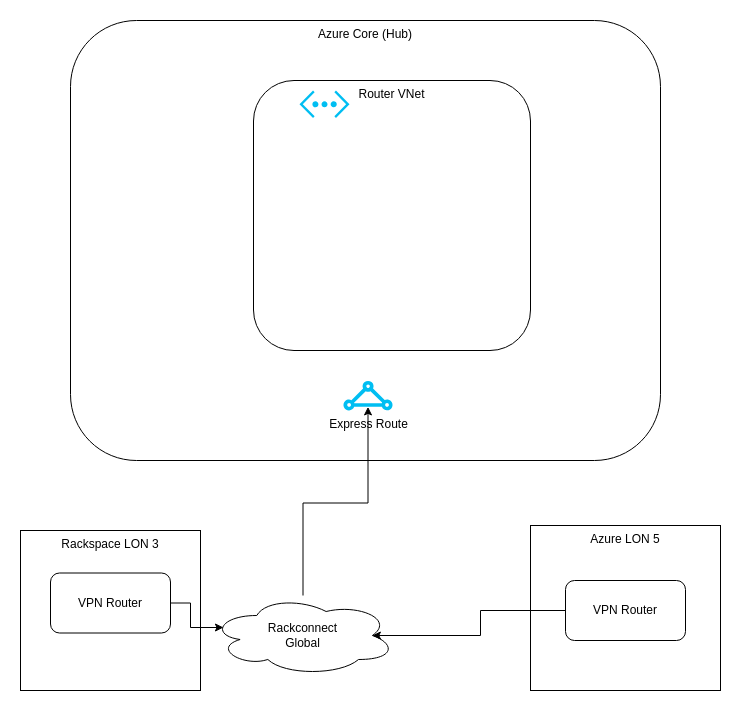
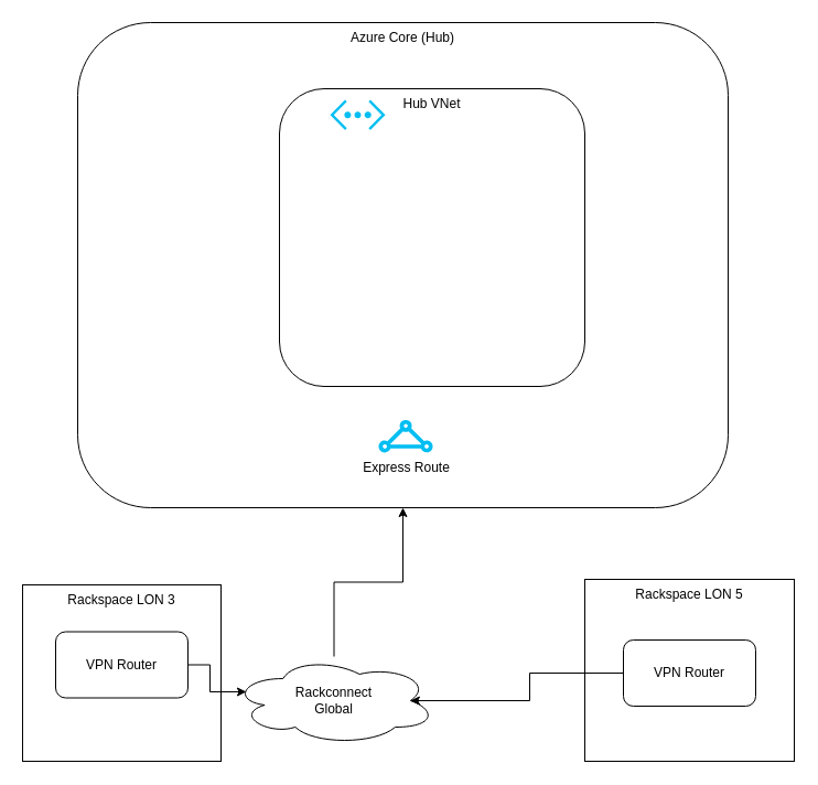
  <mxCell id="0" />
  <mxCell id="1" parent="0" />
  <mxCell id="2" value="Azure Core (Hub)" style="rounded=1;whiteSpace=wrap;html=1;verticalAlign=top;" vertex="1" parent="1"><mxGeometry x="70" y="20" width="590" height="440" as="geometry" /></mxCell>
  <mxCell id="3" value="Rackspace LON 3" style="rounded=0;whiteSpace=wrap;html=1;verticalAlign=top;" vertex="1" parent="1"><mxGeometry x="20" y="530" width="180" height="160" as="geometry" /></mxCell>
- <mxCell id="4" value="Azure LON 5" style="rounded=0;whiteSpace=wrap;html=1;verticalAlign=top;" vertex="1" parent="1"><mxGeometry x="530" y="525" width="190" height="165" as="geometry" /></mxCell>
- <mxCell id="5" style="edgeStyle=orthogonalEdgeStyle;rounded=0;orthogonalLoop=1;jettySize=auto;html=1;entryX=0.5;entryY=0.88;entryDx=0;entryDy=0;entryPerimeter=0;" edge="1" parent="1" source="6" target="11"><mxGeometry relative="1" as="geometry" /></mxCell>
+ <mxCell id="4" value="Rackspace LON 5" style="rounded=0;whiteSpace=wrap;html=1;verticalAlign=top;" vertex="1" parent="1"><mxGeometry x="530" y="525" width="190" height="165" as="geometry" /></mxCell>
+ <mxCell id="5" style="edgeStyle=orthogonalEdgeStyle;rounded=0;orthogonalLoop=1;jettySize=auto;html=1;" edge="1" parent="1" source="6" target="2"><mxGeometry relative="1" as="geometry" /></mxCell>
  <mxCell id="6" value="&lt;div&gt;Rackconnect &lt;br&gt;&lt;/div&gt;&lt;div&gt;Global&lt;/div&gt;" style="ellipse;shape=cloud;whiteSpace=wrap;html=1;" vertex="1" parent="1"><mxGeometry x="210" y="595" width="185" height="80" as="geometry" /></mxCell>
  <mxCell id="7" value="VPN Router" style="rounded=1;whiteSpace=wrap;html=1;" vertex="1" parent="1"><mxGeometry x="50" y="572.5" width="120" height="60" as="geometry" /></mxCell>
  <mxCell id="8" style="edgeStyle=orthogonalEdgeStyle;rounded=0;orthogonalLoop=1;jettySize=auto;html=1;entryX=0.07;entryY=0.4;entryDx=0;entryDy=0;entryPerimeter=0;exitX=1;exitY=0.5;exitDx=0;exitDy=0;" edge="1" parent="1" source="7" target="6"><mxGeometry relative="1" as="geometry" /></mxCell>
  <mxCell id="9" value="VPN Router" style="rounded=1;whiteSpace=wrap;html=1;" vertex="1" parent="1"><mxGeometry x="565" y="580" width="120" height="60" as="geometry" /></mxCell>
  <mxCell id="10" style="edgeStyle=orthogonalEdgeStyle;rounded=0;orthogonalLoop=1;jettySize=auto;html=1;entryX=0.875;entryY=0.5;entryDx=0;entryDy=0;entryPerimeter=0;exitX=0;exitY=0.5;exitDx=0;exitDy=0;" edge="1" parent="1" source="9" target="6"><mxGeometry relative="1" as="geometry" /></mxCell>
  <mxCell id="11" value="Express Route" style="verticalLabelPosition=bottom;html=1;verticalAlign=top;align=center;strokeColor=none;fillColor=#00BEF2;shape=mxgraph.azure.express_route;pointerEvents=1;" vertex="1" parent="1"><mxGeometry x="342.5" y="380" width="50" height="30" as="geometry" /></mxCell>
- <mxCell id="12" value="Router VNet" style="rounded=1;whiteSpace=wrap;html=1;verticalAlign=top;" vertex="1" parent="1"><mxGeometry x="253" y="80" width="277" height="270" as="geometry" /></mxCell>
+ <mxCell id="12" value="Hub VNet" style="rounded=1;whiteSpace=wrap;html=1;verticalAlign=top;" vertex="1" parent="1"><mxGeometry x="253" y="80" width="277" height="270" as="geometry" /></mxCell>
  <mxCell id="13" value="" style="verticalLabelPosition=bottom;html=1;verticalAlign=top;align=center;strokeColor=none;fillColor=#00BEF2;shape=mxgraph.azure.virtual_network;pointerEvents=1;" vertex="1" parent="1"><mxGeometry x="299" y="90" width="50" height="27.5" as="geometry" /></mxCell>
